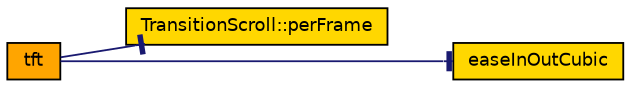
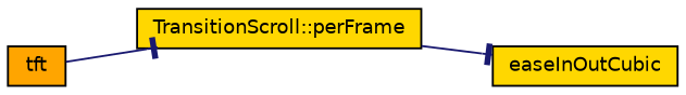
  digraph {
    rankdir=LR
    node [color=black fillcolor=gold fontname=Helvetica fontsize=10 shape=record style=filled]
    edge [arrowhead=tee color=midnightblue fontname=Helvetica fontsize=10 labelfontname=Helvetica labelfontsize=10 style=solid]
    n1 [fontcolor=black height=0.2 label="TransitionScroll::perFrame" width=0.4]
    n2 [height=0.2 label=easeInOutCubic width=0.4]
    n3 [fillcolor=orange height=0.2 label=tft width=0.4]
-   n3 -> n2
+   n1 -> n2
    n3 -> n1
  }
